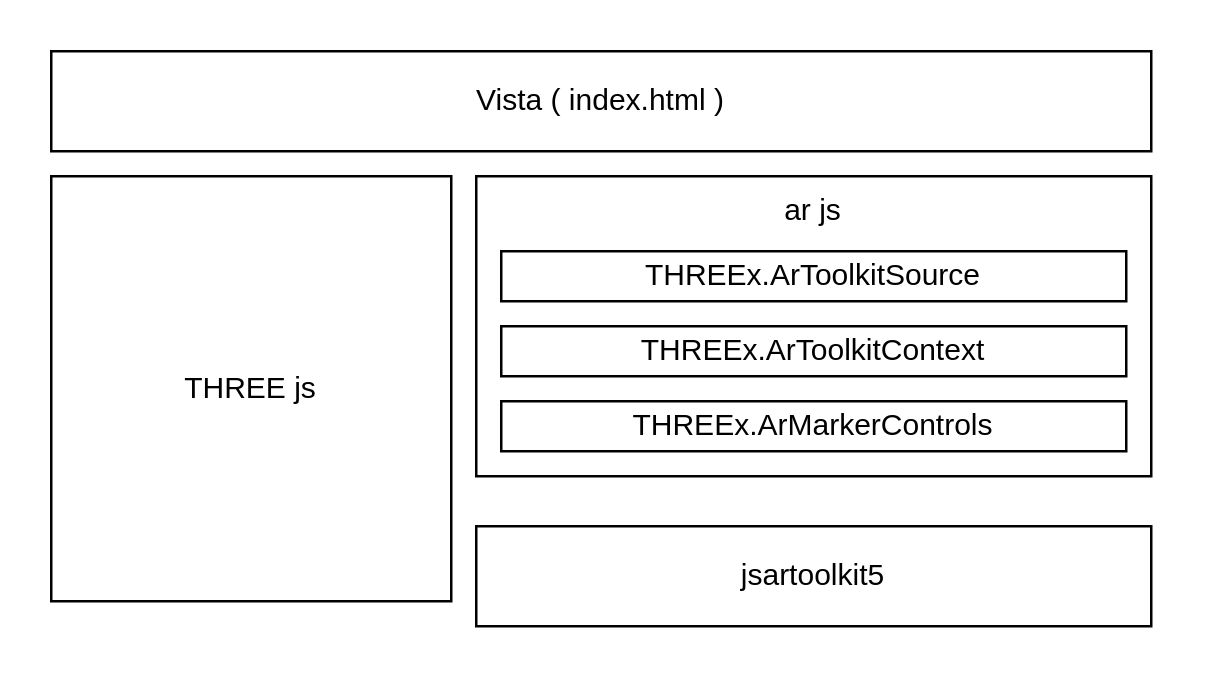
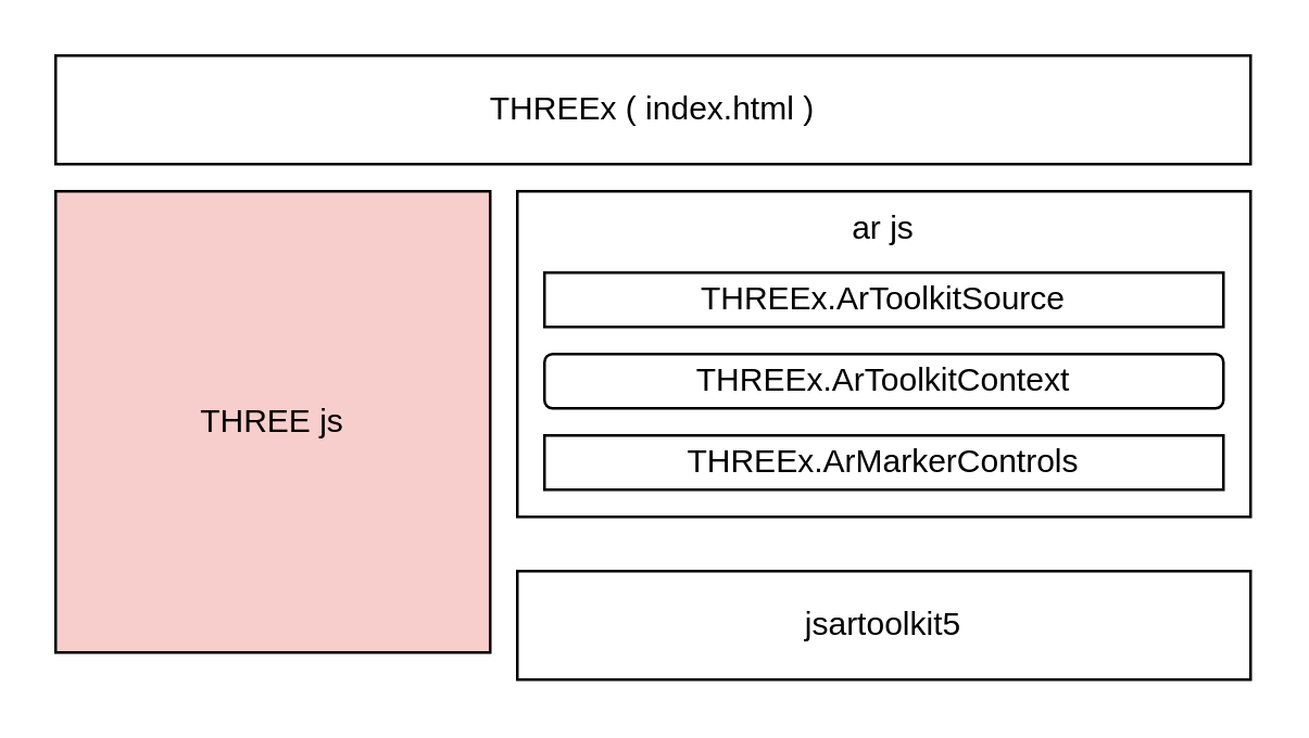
  <mxCell id="0" />
  <mxCell id="1" parent="0" />
- <mxCell id="2" value="Vista ( index.html )" style="rounded=0;whiteSpace=wrap;html=1;" parent="1" vertex="1"><mxGeometry x="20" y="20" width="440" height="40" as="geometry" /></mxCell>
+ <mxCell id="2" value="THREEx ( index.html )" style="rounded=0;whiteSpace=wrap;html=1;" parent="1" vertex="1"><mxGeometry x="20" y="20" width="440" height="40" as="geometry" /></mxCell>
  <mxCell id="3" value="ar js" style="rounded=0;whiteSpace=wrap;html=1;verticalAlign=top;align=center;" parent="1" vertex="1"><mxGeometry x="190" y="70" width="270" height="120" as="geometry" /></mxCell>
  <mxCell id="4" value="THREEx.ArMarkerControls" style="rounded=0;whiteSpace=wrap;html=1;" parent="1" vertex="1"><mxGeometry x="200" y="160" width="250" height="20" as="geometry" /></mxCell>
- <mxCell id="5" value="THREEx.ArToolkitContext" style="rounded=0;whiteSpace=wrap;html=1;" parent="1" vertex="1"><mxGeometry x="200" y="130" width="250" height="20" as="geometry" /></mxCell>
+ <mxCell id="5" value="THREEx.ArToolkitContext" style="whiteSpace=wrap;html=1;rounded=1;" parent="1" vertex="1"><mxGeometry x="200" y="130" width="250" height="20" as="geometry" /></mxCell>
  <mxCell id="6" value="THREEx.ArToolkitSource" style="rounded=0;whiteSpace=wrap;html=1;" parent="1" vertex="1"><mxGeometry x="200" y="100" width="250" height="20" as="geometry" /></mxCell>
- <mxCell id="7" value="THREE js" style="rounded=0;whiteSpace=wrap;html=1;" parent="1" vertex="1"><mxGeometry x="20" y="70" width="160" height="170" as="geometry" /></mxCell>
+ <mxCell id="7" value="THREE js" style="rounded=0;whiteSpace=wrap;html=1;fillColor=#f8cecc;" parent="1" vertex="1"><mxGeometry x="20" y="70" width="160" height="170" as="geometry" /></mxCell>
  <mxCell id="8" value="jsartoolkit5" style="rounded=0;whiteSpace=wrap;html=1;" parent="1" vertex="1"><mxGeometry x="190" y="210" width="270" height="40" as="geometry" /></mxCell>
